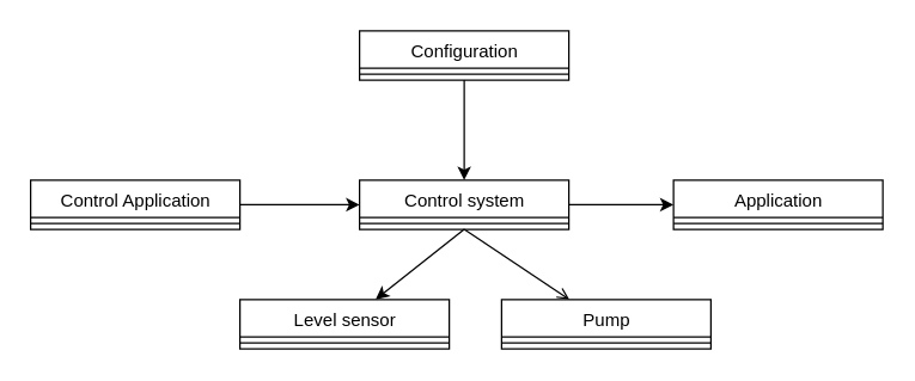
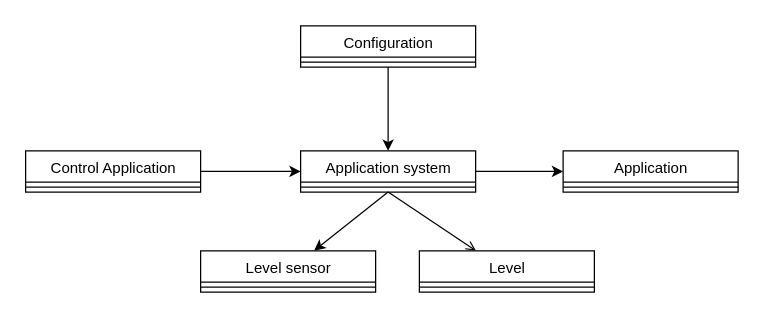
  <mxCell id="0" />
  <mxCell id="1" parent="0" />
  <mxCell id="2" style="edgeStyle=none;html=1;exitX=1;exitY=0.5;exitDx=0;exitDy=0;entryX=0;entryY=0.5;entryDx=0;entryDy=0;" edge="1" parent="1" source="5" target="12"><mxGeometry relative="1" as="geometry" /></mxCell>
  <mxCell id="3" style="edgeStyle=none;html=1;exitX=0.5;exitY=1;exitDx=0;exitDy=0;" edge="1" parent="1" source="5"><mxGeometry relative="1" as="geometry"><mxPoint x="250.787" y="200" as="targetPoint" /></mxGeometry></mxCell>
  <mxCell id="4" style="edgeStyle=none;html=1;exitX=0.5;exitY=1;exitDx=0;exitDy=0;endArrow=open;" edge="1" parent="1" source="5" target="7"><mxGeometry relative="1" as="geometry" /></mxCell>
- <mxCell id="5" value="Control system" style="swimlane;fontStyle=0;align=center;verticalAlign=top;childLayout=stackLayout;horizontal=1;startSize=25;horizontalStack=0;resizeParent=1;resizeParentMax=0;resizeLast=0;collapsible=0;marginBottom=0;html=1;" parent="1" vertex="1"><mxGeometry x="240" y="120" width="140" height="33" as="geometry" /></mxCell>
+ <mxCell id="5" value="Application system" style="swimlane;fontStyle=0;align=center;verticalAlign=top;childLayout=stackLayout;horizontal=1;startSize=25;horizontalStack=0;resizeParent=1;resizeParentMax=0;resizeLast=0;collapsible=0;marginBottom=0;html=1;" parent="1" vertex="1"><mxGeometry x="240" y="120" width="140" height="33" as="geometry" /></mxCell>
  <mxCell id="6" value="" style="line;strokeWidth=1;fillColor=none;align=left;verticalAlign=middle;spacingTop=-1;spacingLeft=3;spacingRight=3;rotatable=0;labelPosition=right;points=[];portConstraint=eastwest;" parent="5" vertex="1"><mxGeometry y="25" width="140" height="8" as="geometry" /></mxCell>
- <mxCell id="7" value="Pump" style="swimlane;fontStyle=0;align=center;verticalAlign=top;childLayout=stackLayout;horizontal=1;startSize=25;horizontalStack=0;resizeParent=1;resizeParentMax=0;resizeLast=0;collapsible=0;marginBottom=0;html=1;" parent="1" vertex="1"><mxGeometry x="335" y="200" width="140" height="33" as="geometry" /></mxCell>
+ <mxCell id="7" value="Level" style="swimlane;fontStyle=0;align=center;verticalAlign=top;childLayout=stackLayout;horizontal=1;startSize=25;horizontalStack=0;resizeParent=1;resizeParentMax=0;resizeLast=0;collapsible=0;marginBottom=0;html=1;" parent="1" vertex="1"><mxGeometry x="335" y="200" width="140" height="33" as="geometry" /></mxCell>
  <mxCell id="8" value="" style="line;strokeWidth=1;fillColor=none;align=left;verticalAlign=middle;spacingTop=-1;spacingLeft=3;spacingRight=3;rotatable=0;labelPosition=right;points=[];portConstraint=eastwest;" parent="7" vertex="1"><mxGeometry y="25" width="140" height="8" as="geometry" /></mxCell>
  <mxCell id="9" style="edgeStyle=none;html=1;exitX=0.5;exitY=1;exitDx=0;exitDy=0;entryX=0.5;entryY=0;entryDx=0;entryDy=0;" edge="1" parent="1" source="10" target="5"><mxGeometry relative="1" as="geometry" /></mxCell>
  <mxCell id="10" value="Configuration" style="swimlane;fontStyle=0;align=center;verticalAlign=top;childLayout=stackLayout;horizontal=1;startSize=25;horizontalStack=0;resizeParent=1;resizeParentMax=0;resizeLast=0;collapsible=0;marginBottom=0;html=1;" parent="1" vertex="1"><mxGeometry x="240" y="20" width="140" height="33" as="geometry" /></mxCell>
  <mxCell id="11" value="" style="line;strokeWidth=1;fillColor=none;align=left;verticalAlign=middle;spacingTop=-1;spacingLeft=3;spacingRight=3;rotatable=0;labelPosition=right;points=[];portConstraint=eastwest;" parent="10" vertex="1"><mxGeometry y="25" width="140" height="8" as="geometry" /></mxCell>
  <mxCell id="12" value="Application" style="swimlane;fontStyle=0;align=center;verticalAlign=top;childLayout=stackLayout;horizontal=1;startSize=25;horizontalStack=0;resizeParent=1;resizeParentMax=0;resizeLast=0;collapsible=0;marginBottom=0;html=1;" parent="1" vertex="1"><mxGeometry x="450" y="120" width="140" height="33" as="geometry" /></mxCell>
  <mxCell id="13" value="" style="line;strokeWidth=1;fillColor=none;align=left;verticalAlign=middle;spacingTop=-1;spacingLeft=3;spacingRight=3;rotatable=0;labelPosition=right;points=[];portConstraint=eastwest;" parent="12" vertex="1"><mxGeometry y="25" width="140" height="8" as="geometry" /></mxCell>
  <mxCell id="14" style="edgeStyle=none;html=1;exitX=1;exitY=0.5;exitDx=0;exitDy=0;entryX=0;entryY=0.5;entryDx=0;entryDy=0;" edge="1" parent="1" source="15" target="5"><mxGeometry relative="1" as="geometry" /></mxCell>
  <mxCell id="15" value="Control Application" style="swimlane;fontStyle=0;align=center;verticalAlign=top;childLayout=stackLayout;horizontal=1;startSize=25;horizontalStack=0;resizeParent=1;resizeParentMax=0;resizeLast=0;collapsible=0;marginBottom=0;html=1;" vertex="1" parent="1"><mxGeometry x="20" y="120" width="140" height="33" as="geometry" /></mxCell>
  <mxCell id="16" value="" style="line;strokeWidth=1;fillColor=none;align=left;verticalAlign=middle;spacingTop=-1;spacingLeft=3;spacingRight=3;rotatable=0;labelPosition=right;points=[];portConstraint=eastwest;" vertex="1" parent="15"><mxGeometry y="25" width="140" height="8" as="geometry" /></mxCell>
  <mxCell id="17" value="Level sensor" style="swimlane;fontStyle=0;align=center;verticalAlign=top;childLayout=stackLayout;horizontal=1;startSize=25;horizontalStack=0;resizeParent=1;resizeParentMax=0;resizeLast=0;collapsible=0;marginBottom=0;html=1;" vertex="1" parent="1"><mxGeometry x="160" y="200" width="140" height="33" as="geometry" /></mxCell>
  <mxCell id="18" value="" style="line;strokeWidth=1;fillColor=none;align=left;verticalAlign=middle;spacingTop=-1;spacingLeft=3;spacingRight=3;rotatable=0;labelPosition=right;points=[];portConstraint=eastwest;" vertex="1" parent="17"><mxGeometry y="25" width="140" height="8" as="geometry" /></mxCell>
